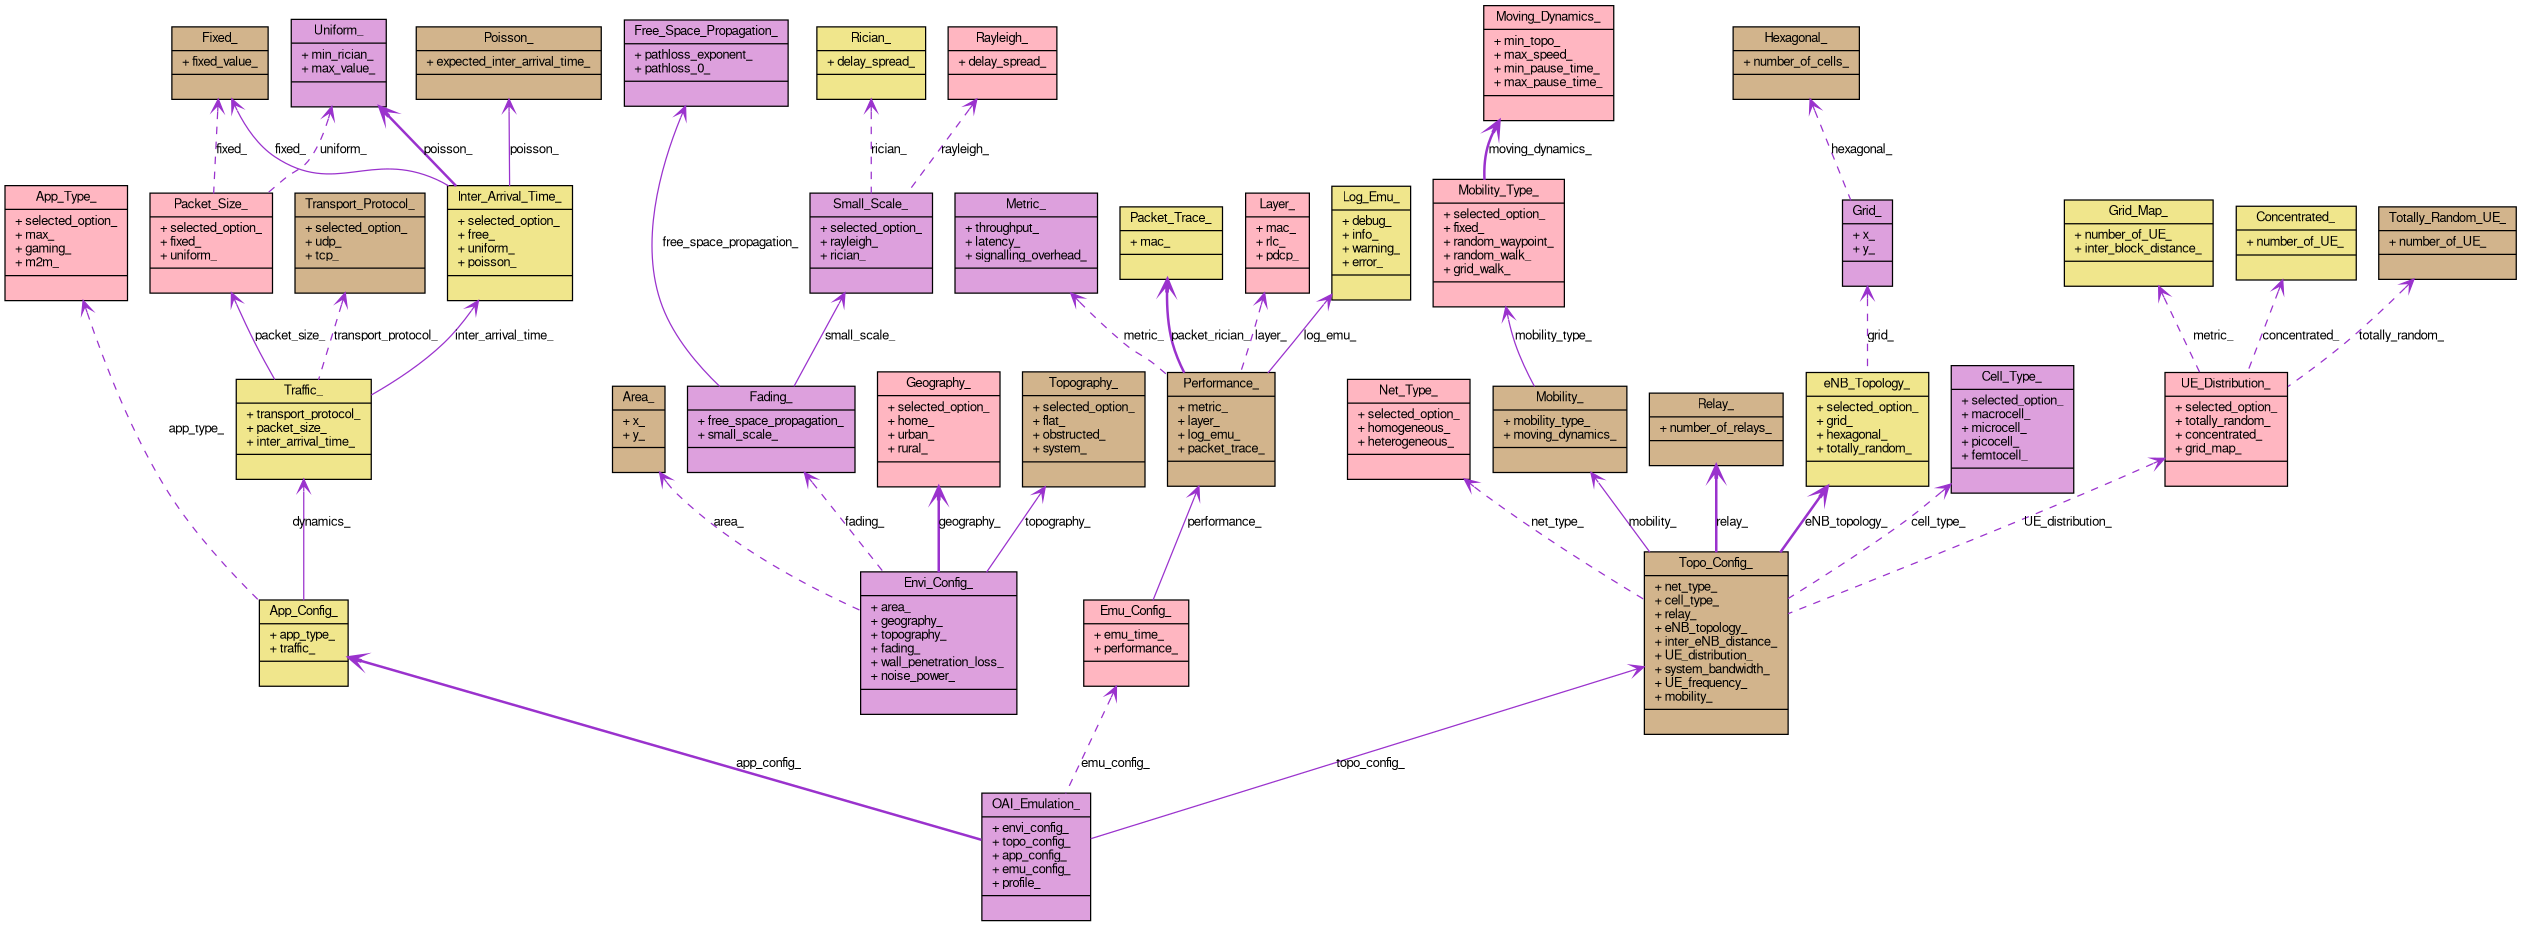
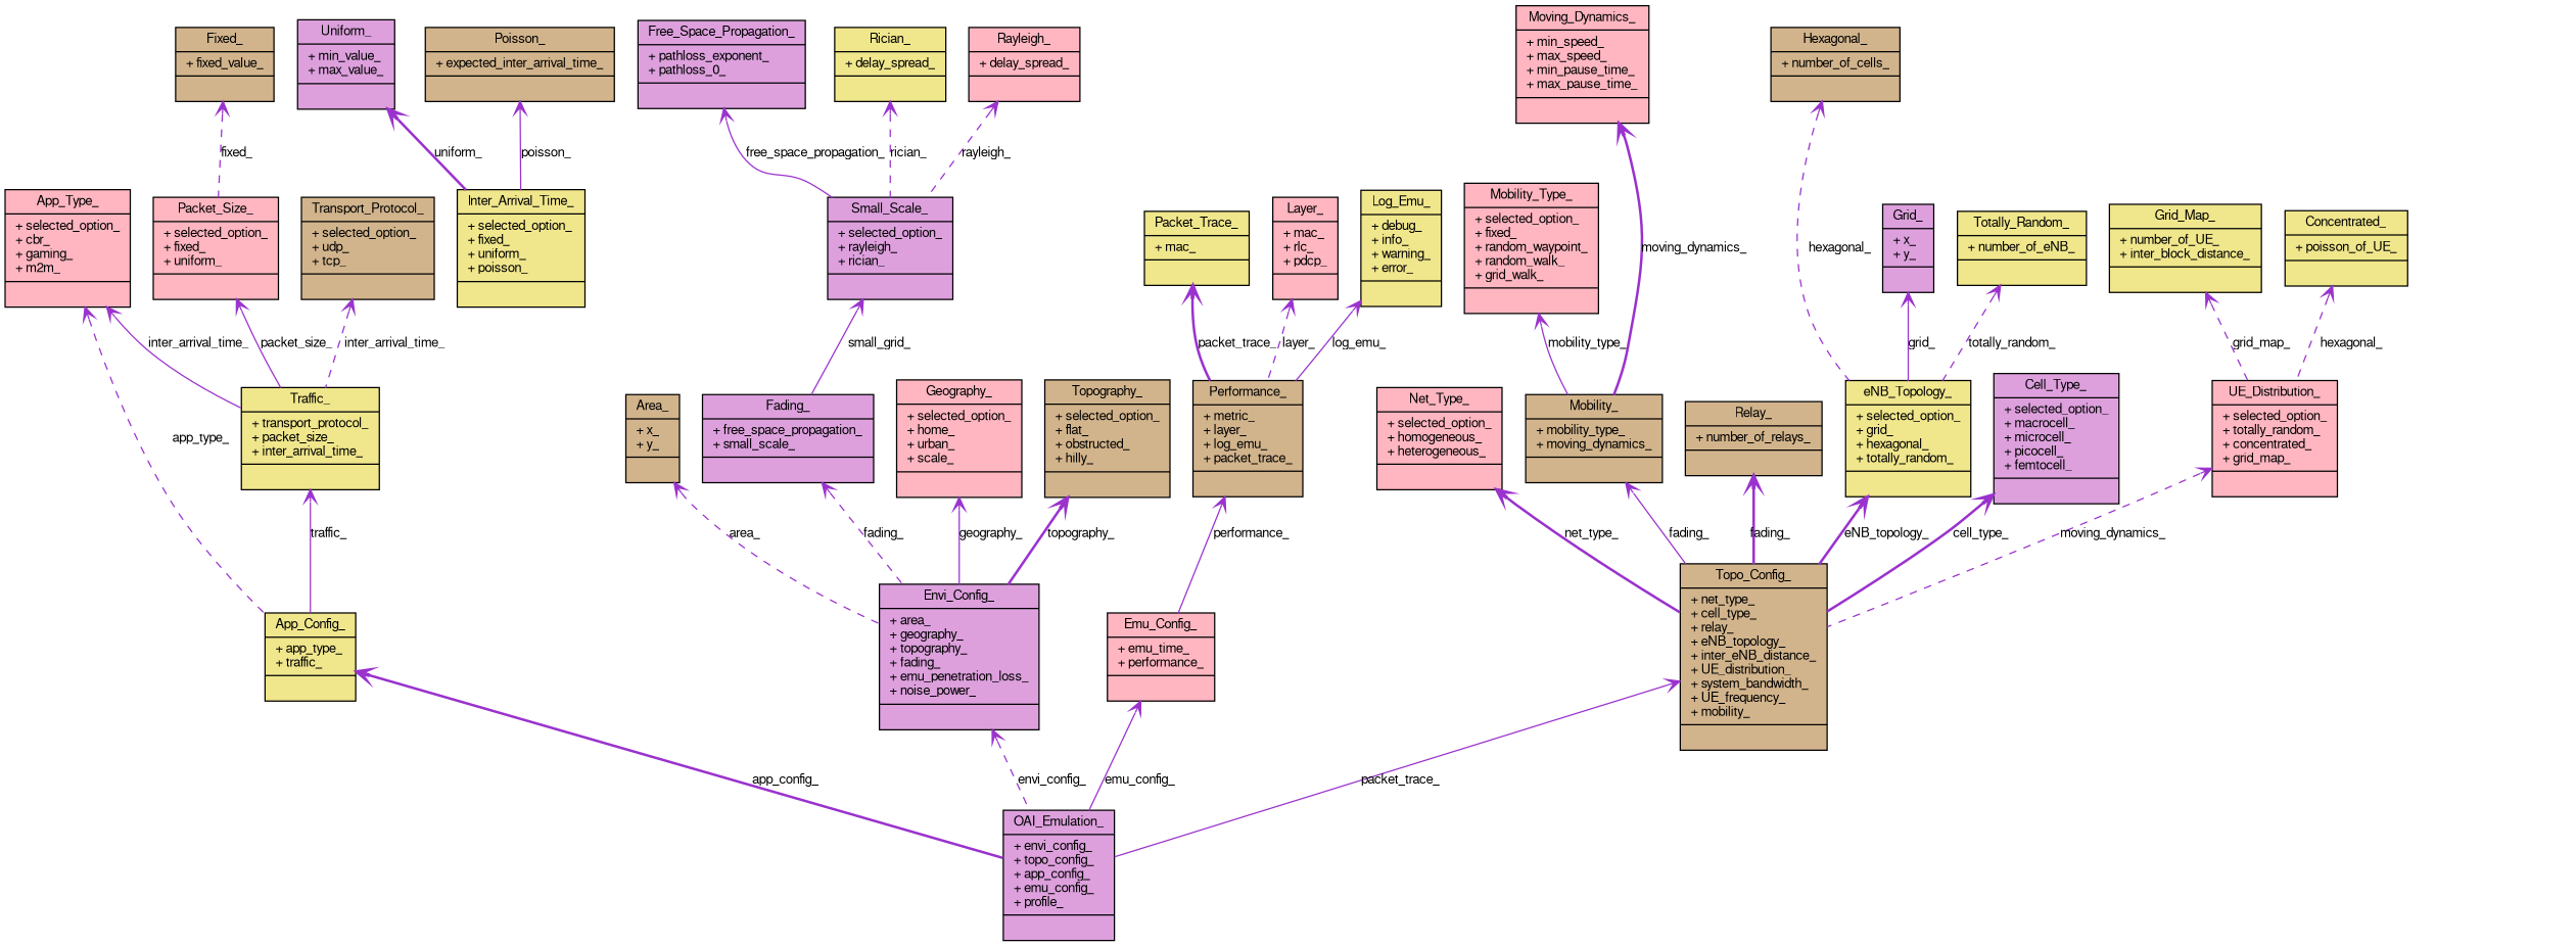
  digraph {
    node [color=black fillcolor=tan fontname=FreeSans fontsize=10 shape=record style=filled]
    edge [arrowtail=open color=darkorchid3 dir=back fontname=FreeSans fontsize=10 labelfontname=FreeSans labelfontsize=10 style=dashed]
    n1 [fillcolor=plum fontcolor=black height=0.2 label="{OAI_Emulation_\n|+ envi_config_\l+ topo_config_\l+ app_config_\l+ emu_config_\l+ profile_\l|}" width=0.4]
    n2 [fillcolor=khaki height=0.2 label="{App_Config_\n|+ app_type_\l+ traffic_\l|}" width=0.4]
    n3 [fillcolor=khaki height=0.2 label="{Traffic_\n|+ transport_protocol_\l+ packet_size_\l+ inter_arrival_time_\l|}" width=0.4]
-   n4 [fillcolor=khaki height=0.2 label="{Inter_Arrival_Time_\n|+ selected_option_\l+ free_\l+ uniform_\l+ poisson_\l|}" width=0.4]
+   n4 [fillcolor=khaki height=0.2 label="{Inter_Arrival_Time_\n|+ selected_option_\l+ fixed_\l+ uniform_\l+ poisson_\l|}" width=0.4]
    n5 [height=0.2 label="{Poisson_\n|+ expected_inter_arrival_time_\l|}" width=0.4]
-   n6 [fillcolor=plum height=0.2 label="{Uniform_\n|+ min_rician_\l+ max_value_\l|}" width=0.4]
+   n6 [fillcolor=plum height=0.2 label="{Uniform_\n|+ min_value_\l+ max_value_\l|}" width=0.4]
    n7 [fillcolor=lightpink height=0.2 label="{Packet_Size_\n|+ selected_option_\l+ fixed_\l+ uniform_\l|}" width=0.4]
    n8 [height=0.2 label="{Fixed_\n|+ fixed_value_\l|}" width=0.4]
    n9 [height=0.2 label="{Transport_Protocol_\n|+ selected_option_\l+ udp_\l+ tcp_\l|}" width=0.4]
-   n10 [fillcolor=lightpink height=0.2 label="{App_Type_\n|+ selected_option_\l+ max_\l+ gaming_\l+ m2m_\l|}" width=0.4]
-   n11 [fillcolor=plum height=0.2 label="{Envi_Config_\n|+ area_\l+ geography_\l+ topography_\l+ fading_\l+ wall_penetration_loss_\l+ noise_power_\l|}" width=0.4]
+   n10 [fillcolor=lightpink height=0.2 label="{App_Type_\n|+ selected_option_\l+ cbr_\l+ gaming_\l+ m2m_\l|}" width=0.4]
+   n11 [fillcolor=plum height=0.2 label="{Envi_Config_\n|+ area_\l+ geography_\l+ topography_\l+ fading_\l+ emu_penetration_loss_\l+ noise_power_\l|}" width=0.4]
    n12 [fillcolor=plum height=0.2 label="{Fading_\n|+ free_space_propagation_\l+ small_scale_\l|}" width=0.4]
    n13 [fillcolor=plum height=0.2 label="{Small_Scale_\n|+ selected_option_\l+ rayleigh_\l+ rician_\l|}" width=0.4]
    n14 [fillcolor=khaki height=0.2 label="{Rician_\n|+ delay_spread_\l|}" width=0.4]
    n15 [fillcolor=lightpink height=0.2 label="{Rayleigh_\n|+ delay_spread_\l|}" width=0.4]
    n16 [fillcolor=plum height=0.2 label="{Free_Space_Propagation_\n|+ pathloss_exponent_\l+ pathloss_0_\l|}" width=0.4]
-   n17 [fillcolor=lightpink height=0.2 label="{Geography_\n|+ selected_option_\l+ home_\l+ urban_\l+ rural_\l|}" width=0.4]
-   n18 [height=0.2 label="{Topography_\n|+ selected_option_\l+ flat_\l+ obstructed_\l+ system_\l|}" width=0.4]
+   n17 [fillcolor=lightpink height=0.2 label="{Geography_\n|+ selected_option_\l+ home_\l+ urban_\l+ scale_\l|}" width=0.4]
+   n18 [height=0.2 label="{Topography_\n|+ selected_option_\l+ flat_\l+ obstructed_\l+ hilly_\l|}" width=0.4]
    n19 [height=0.2 label="{Area_\n|+ x_\l+ y_\l|}" width=0.4]
    n20 [fillcolor=lightpink height=0.2 label="{Emu_Config_\n|+ emu_time_\l+ performance_\l|}" width=0.4]
    n21 [height=0.2 label="{Performance_\n|+ metric_\l+ layer_\l+ log_emu_\l+ packet_trace_\l|}" width=0.4]
    n22 [fillcolor=khaki height=0.2 label="{Log_Emu_\n|+ debug_\l+ info_\l+ warning_\l+ error_\l|}" width=0.4]
-   n23 [fillcolor=plum height=0.2 label="{Metric_\n|+ throughput_\l+ latency_\l+ signalling_overhead_\l|}" width=0.4]
    n24 [fillcolor=khaki height=0.2 label="{Packet_Trace_\n|+ mac_\l|}" width=0.4]
    n25 [fillcolor=lightpink height=0.2 label="{Layer_\n|+ mac_\l+ rlc_\l+ pdcp_\l|}" width=0.4]
    n26 [height=0.2 label="{Topo_Config_\n|+ net_type_\l+ cell_type_\l+ relay_\l+ eNB_topology_\l+ inter_eNB_distance_\l+ UE_distribution_\l+ system_bandwidth_\l+ UE_frequency_\l+ mobility_\l|}" width=0.4]
    n27 [fillcolor=khaki height=0.2 label="{eNB_Topology_\n|+ selected_option_\l+ grid_\l+ hexagonal_\l+ totally_random_\l|}" width=0.4]
    n28 [fillcolor=plum height=0.2 label="{Grid_\n|+ x_\l+ y_\l|}" width=0.4]
    n29 [height=0.2 label="{Hexagonal_\n|+ number_of_cells_\l|}" width=0.4]
+   n30 [fillcolor=khaki height=0.2 label="{Totally_Random_\n|+ number_of_eNB_\l|}" width=0.4]
    n31 [fillcolor=plum height=0.2 label="{Cell_Type_\n|+ selected_option_\l+ macrocell_\l+ microcell_\l+ picocell_\l+ femtocell_\l|}" width=0.4]
    n32 [fillcolor=lightpink height=0.2 label="{UE_Distribution_\n|+ selected_option_\l+ totally_random_\l+ concentrated_\l+ grid_map_\l|}" width=0.4]
    n33 [fillcolor=khaki height=0.2 label="{Grid_Map_\n|+ number_of_UE_\l+ inter_block_distance_\l|}" width=0.4]
-   n34 [fillcolor=khaki height=0.2 label="{Concentrated_\n|+ number_of_UE_\l|}" width=0.4]
-   n35 [height=0.2 label="{Totally_Random_UE_\n|+ number_of_UE_\l|}" width=0.4]
+   n34 [fillcolor=khaki height=0.2 label="{Concentrated_\n|+ poisson_of_UE_\l|}" width=0.4]
    n36 [fillcolor=lightpink height=0.2 label="{Net_Type_\n|+ selected_option_\l+ homogeneous_\l+ heterogeneous_\l|}" width=0.4]
    n37 [height=0.2 label="{Mobility_\n|+ mobility_type_\l+ moving_dynamics_\l|}" width=0.4]
    n38 [fillcolor=lightpink height=0.2 label="{Mobility_Type_\n|+ selected_option_\l+ fixed_\l+ random_waypoint_\l+ random_walk_\l+ grid_walk_\l|}" width=0.4]
-   n39 [fillcolor=lightpink height=0.2 label="{Moving_Dynamics_\n|+ min_topo_\l+ max_speed_\l+ min_pause_time_\l+ max_pause_time_\l|}" width=0.4]
+   n39 [fillcolor=lightpink height=0.2 label="{Moving_Dynamics_\n|+ min_speed_\l+ max_speed_\l+ min_pause_time_\l+ max_pause_time_\l|}" width=0.4]
    n40 [height=0.2 label="{Relay_\n|+ number_of_relays_\l|}" width=0.4]
    n2 -> n1 [label=app_config_ style=bold]
-   n3 -> n2 [label=dynamics_ style=solid]
-   n4 -> n3 [label=inter_arrival_time_ style=solid]
+   n3 -> n2 [label=traffic_ style=solid]
+   n10 -> n3 [label=inter_arrival_time_ style=solid]
    n5 -> n4 [label=poisson_ style=solid]
-   n6 -> n4 [label=poisson_ style=bold]
-   n6 -> n7 [label=uniform_]
+   n6 -> n4 [label=uniform_ style=bold]
    n7 -> n3 [label=packet_size_ style=solid]
-   n8 -> n4 [label=fixed_ style=solid]
    n8 -> n7 [label=fixed_]
-   n9 -> n3 [label=transport_protocol_]
+   n9 -> n3 [label=inter_arrival_time_]
    n10 -> n2 [label=app_type_]
+   n11 -> n1 [label=envi_config_]
    n12 -> n11 [label=fading_]
-   n13 -> n12 [label=small_scale_ style=solid]
+   n13 -> n12 [label=small_grid_ style=solid]
    n14 -> n13 [label=rician_]
    n15 -> n13 [label=rayleigh_]
-   n16 -> n12 [label=free_space_propagation_ style=solid]
-   n17 -> n11 [label=geography_ style=bold]
-   n18 -> n11 [label=topography_ style=solid]
+   n16 -> n13 [label=free_space_propagation_ style=solid]
+   n17 -> n11 [label=geography_ style=solid]
+   n18 -> n11 [label=topography_ style=bold]
    n19 -> n11 [label=area_]
-   n20 -> n1 [label=emu_config_]
+   n20 -> n1 [label=emu_config_ style=solid]
    n21 -> n20 [label=performance_ style=solid]
    n22 -> n21 [label=log_emu_ style=solid]
-   n23 -> n21 [label=metric_]
-   n24 -> n21 [label=packet_rician_ style=bold]
+   n24 -> n21 [label=packet_trace_ style=bold]
    n25 -> n21 [label=layer_]
-   n26 -> n1 [label=topo_config_ style=solid]
+   n26 -> n1 [label=packet_trace_ style=solid]
    n27 -> n26 [label=eNB_topology_ style=bold]
-   n28 -> n27 [label=grid_]
-   n29 -> n28 [label=hexagonal_]
-   n31 -> n26 [label=cell_type_]
-   n32 -> n26 [label=UE_distribution_]
-   n33 -> n32 [label=metric_]
-   n34 -> n32 [label=concentrated_]
-   n35 -> n32 [label=totally_random_]
-   n36 -> n26 [label=net_type_]
-   n37 -> n26 [label=mobility_ style=solid]
+   n28 -> n27 [label=grid_ style=solid]
+   n29 -> n27 [label=hexagonal_]
+   n30 -> n27 [label=totally_random_]
+   n31 -> n26 [label=cell_type_ style=bold]
+   n32 -> n26 [label=moving_dynamics_]
+   n33 -> n32 [label=grid_map_]
+   n34 -> n32 [label=hexagonal_]
+   n36 -> n26 [label=net_type_ style=bold]
+   n37 -> n26 [label=fading_ style=solid]
    n38 -> n37 [label=mobility_type_ style=solid]
-   n39 -> n38 [label=moving_dynamics_ style=bold]
-   n40 -> n26 [label=relay_ style=bold]
+   n39 -> n37 [label=moving_dynamics_ style=bold]
+   n40 -> n26 [label=fading_ style=bold]
  }
